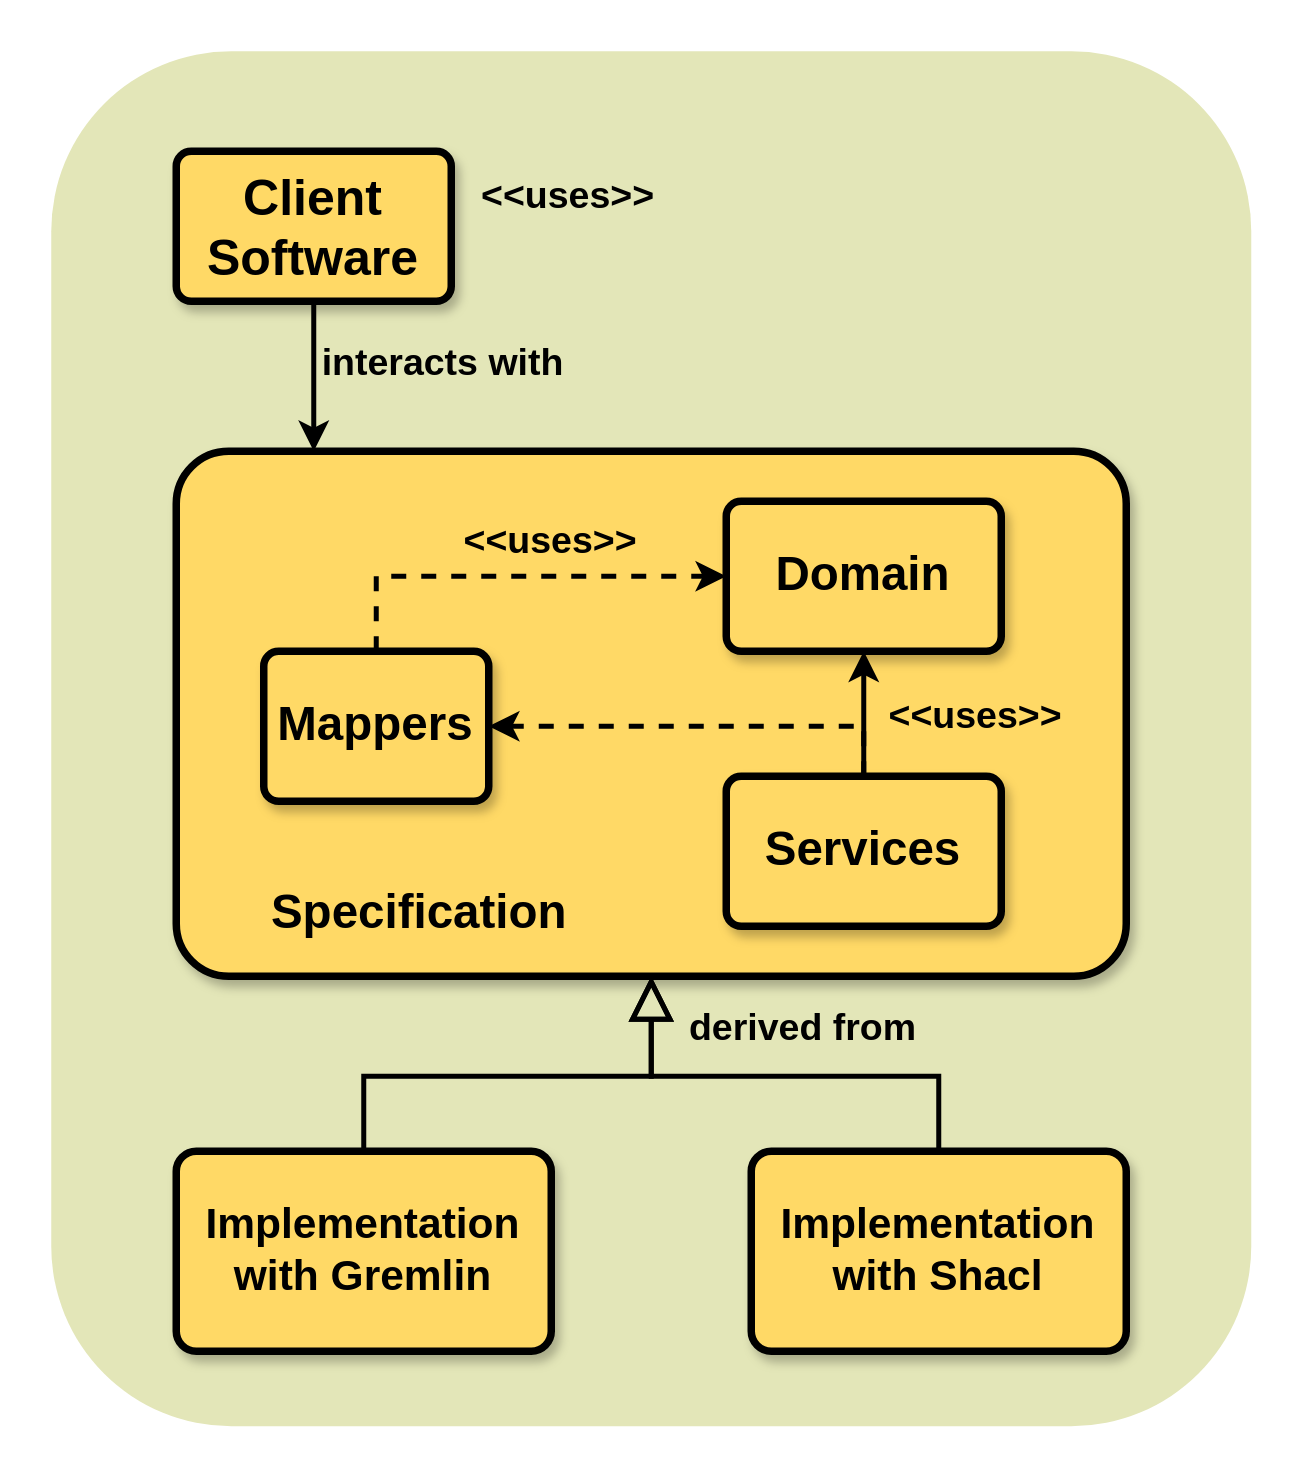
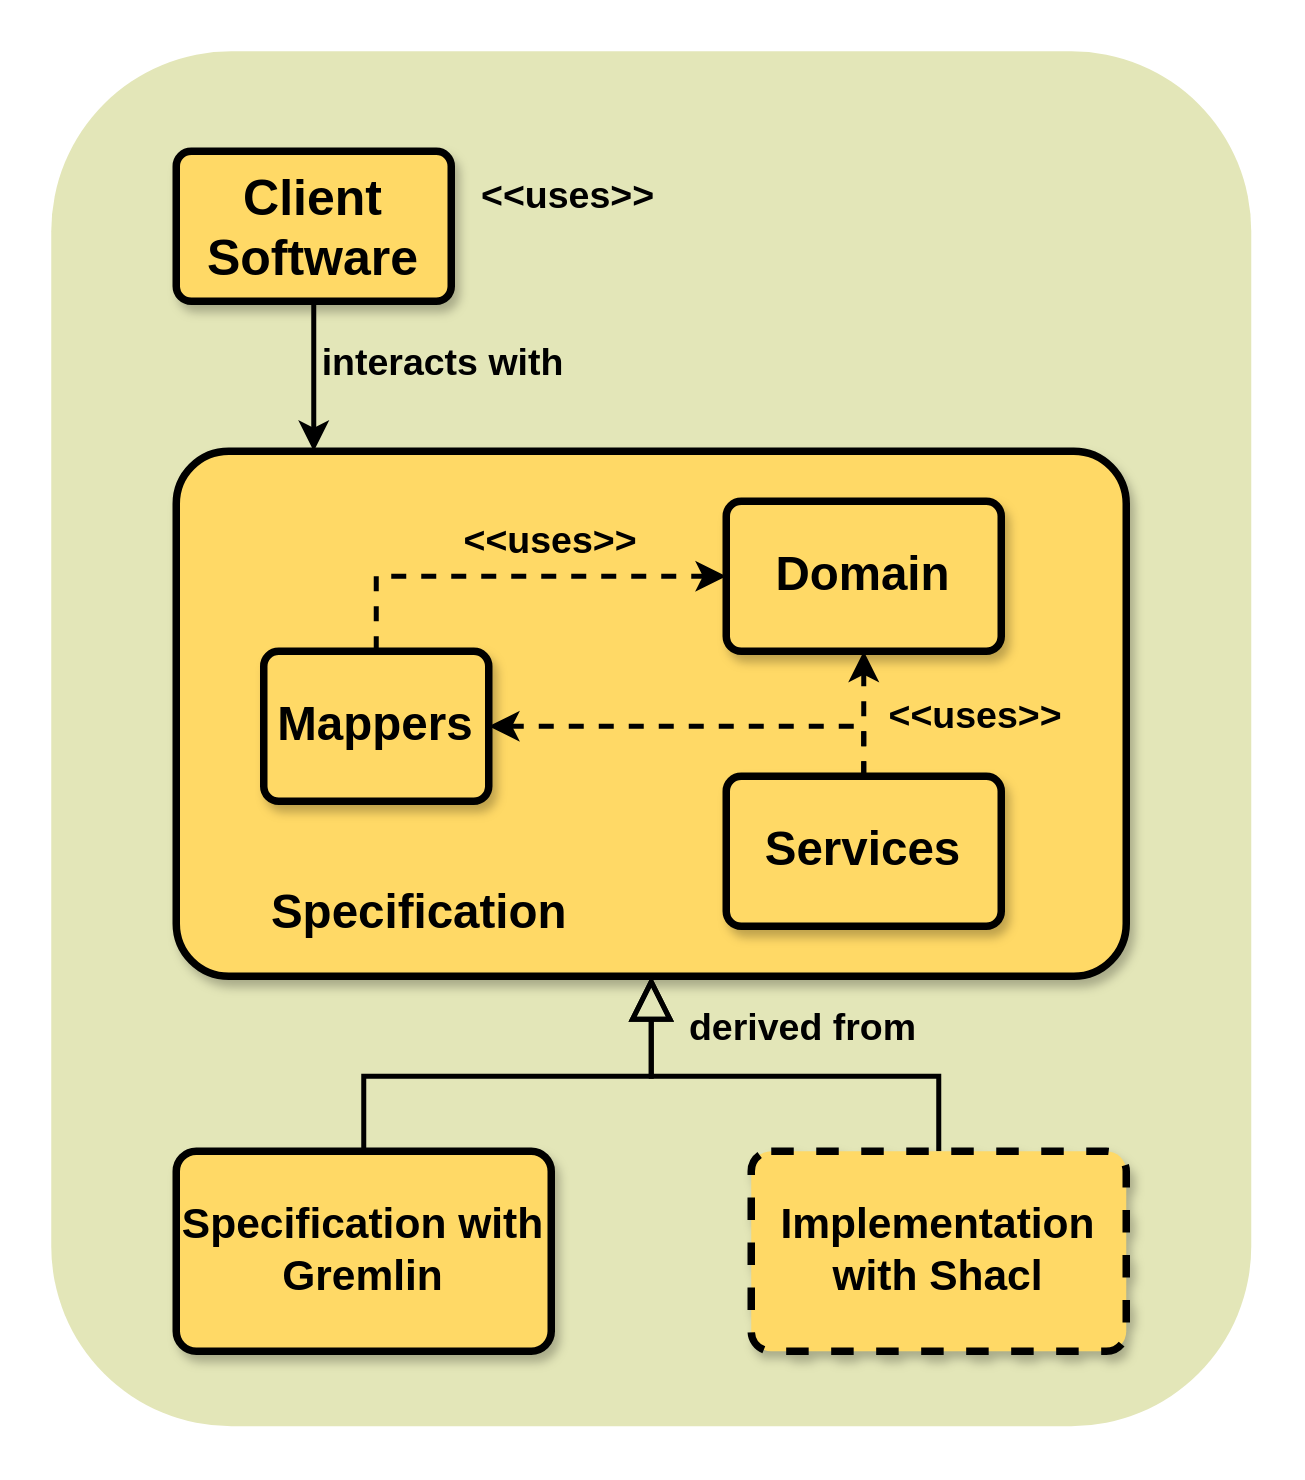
  <mxCell id="0" />
  <mxCell id="1" parent="0" />
  <mxCell id="2" value="" style="rounded=1;whiteSpace=wrap;html=1;shadow=0;sketch=0;strokeColor=none;strokeWidth=4;fillColor=#E3E6B8;gradientColor=none;" vertex="1" parent="1"><mxGeometry x="20" y="20" width="480" height="550" as="geometry" /></mxCell>
  <mxCell id="3" style="edgeStyle=orthogonalEdgeStyle;rounded=0;orthogonalLoop=1;jettySize=auto;html=1;exitX=0.5;exitY=1;exitDx=0;exitDy=0;strokeWidth=2;" edge="1" parent="1" source="4" target="6"><mxGeometry relative="1" as="geometry"><Array as="points"><mxPoint x="125" y="160" /><mxPoint x="125" y="160" /></Array></mxGeometry></mxCell>
  <mxCell id="4" value="&lt;font style=&quot;font-size: 20px;&quot;&gt;&lt;b&gt;Client Software&lt;/b&gt;&lt;/font&gt;" style="rounded=1;arcSize=10;whiteSpace=wrap;html=1;align=center;strokeColor=#000000;strokeWidth=3;fillColor=#FFD966;perimeterSpacing=0;shadow=1;" vertex="1" parent="1"><mxGeometry x="70" y="60" width="110" height="60" as="geometry" /></mxCell>
  <mxCell id="5" value="" style="group" vertex="1" connectable="0" parent="1"><mxGeometry x="70" y="180" width="380" height="210" as="geometry" /></mxCell>
  <mxCell id="6" value="" style="rounded=1;arcSize=10;whiteSpace=wrap;html=1;align=center;strokeColor=#000000;strokeWidth=3;fillColor=#FFD966;perimeterSpacing=0;shadow=1;" vertex="1" parent="5"><mxGeometry width="380" height="210" as="geometry" /></mxCell>
  <mxCell id="7" value="&lt;b&gt;&lt;font style=&quot;font-size: 19px;&quot;&gt;Specification&lt;/font&gt;&lt;/b&gt;" style="text;html=1;strokeColor=none;fillColor=none;align=center;verticalAlign=middle;whiteSpace=wrap;rounded=0;" vertex="1" parent="5"><mxGeometry x="35" y="170" width="125" height="30" as="geometry" /></mxCell>
  <mxCell id="8" value="&lt;font size=&quot;1&quot; style=&quot;&quot;&gt;&lt;b style=&quot;font-size: 19px;&quot;&gt;Mappers&lt;/b&gt;&lt;/font&gt;" style="rounded=1;arcSize=10;whiteSpace=wrap;html=1;align=center;strokeColor=#000000;strokeWidth=3;fillColor=#FFD966;perimeterSpacing=0;shadow=1;" vertex="1" parent="5"><mxGeometry x="35" y="80" width="90" height="60" as="geometry" /></mxCell>
  <mxCell id="9" value="&lt;font size=&quot;1&quot; style=&quot;&quot;&gt;&lt;b style=&quot;font-size: 19px;&quot;&gt;Domain&lt;/b&gt;&lt;/font&gt;" style="rounded=1;arcSize=10;whiteSpace=wrap;html=1;align=center;strokeColor=#000000;strokeWidth=3;fillColor=#FFD966;perimeterSpacing=0;shadow=1;" vertex="1" parent="5"><mxGeometry x="220" y="20" width="110" height="60" as="geometry" /></mxCell>
  <mxCell id="10" style="edgeStyle=orthogonalEdgeStyle;rounded=0;orthogonalLoop=1;jettySize=auto;html=1;exitX=0.5;exitY=0;exitDx=0;exitDy=0;strokeWidth=2;dashed=1;" edge="1" parent="5" source="8" target="9"><mxGeometry relative="1" as="geometry" /></mxCell>
  <mxCell id="11" style="edgeStyle=orthogonalEdgeStyle;rounded=0;orthogonalLoop=1;jettySize=auto;html=1;strokeWidth=2;dashed=1;" edge="1" parent="5" source="13" target="8"><mxGeometry relative="1" as="geometry"><Array as="points"><mxPoint x="275" y="110" /></Array></mxGeometry></mxCell>
- <mxCell id="12" style="edgeStyle=orthogonalEdgeStyle;rounded=0;orthogonalLoop=1;jettySize=auto;html=1;exitX=0.5;exitY=0;exitDx=0;exitDy=0;strokeWidth=2;dashed=0;" edge="1" parent="5" source="13" target="9"><mxGeometry relative="1" as="geometry" /></mxCell>
+ <mxCell id="12" style="edgeStyle=orthogonalEdgeStyle;rounded=0;orthogonalLoop=1;jettySize=auto;html=1;exitX=0.5;exitY=0;exitDx=0;exitDy=0;strokeWidth=2;dashed=1;" edge="1" parent="5" source="13" target="9"><mxGeometry relative="1" as="geometry" /></mxCell>
  <mxCell id="13" value="&lt;font size=&quot;1&quot; style=&quot;&quot;&gt;&lt;b style=&quot;font-size: 19px;&quot;&gt;Services&lt;/b&gt;&lt;/font&gt;" style="rounded=1;arcSize=10;whiteSpace=wrap;html=1;align=center;strokeColor=#000000;strokeWidth=3;fillColor=#FFD966;perimeterSpacing=0;shadow=1;" vertex="1" parent="5"><mxGeometry x="220" y="130" width="110" height="60" as="geometry" /></mxCell>
  <mxCell id="14" value="&lt;b&gt;&lt;font style=&quot;font-size: 15px;&quot;&gt;&amp;lt;&amp;lt;uses&amp;gt;&amp;gt;&lt;/font&gt;&lt;/b&gt;" style="text;html=1;strokeColor=none;fillColor=none;align=center;verticalAlign=middle;whiteSpace=wrap;rounded=0;" vertex="1" parent="5"><mxGeometry x="290" y="90" width="60" height="30" as="geometry" /></mxCell>
  <mxCell id="15" value="&lt;b&gt;&lt;font style=&quot;font-size: 15px;&quot;&gt;&amp;lt;&amp;lt;uses&amp;gt;&amp;gt;&lt;/font&gt;&lt;/b&gt;" style="text;html=1;strokeColor=none;fillColor=none;align=center;verticalAlign=middle;whiteSpace=wrap;rounded=0;" vertex="1" parent="5"><mxGeometry x="120" y="20" width="60" height="30" as="geometry" /></mxCell>
  <mxCell id="16" style="edgeStyle=orthogonalEdgeStyle;rounded=0;orthogonalLoop=1;jettySize=auto;html=1;exitX=0.5;exitY=0;exitDx=0;exitDy=0;endArrow=block;endFill=0;strokeWidth=2;endSize=13;" edge="1" parent="1" source="17" target="6"><mxGeometry relative="1" as="geometry" /></mxCell>
- <mxCell id="17" value="&lt;font size=&quot;1&quot; style=&quot;&quot;&gt;&lt;b style=&quot;font-size: 17px;&quot;&gt;Implementation with Gremlin&lt;/b&gt;&lt;/font&gt;" style="rounded=1;arcSize=10;whiteSpace=wrap;html=1;align=center;strokeColor=#000000;strokeWidth=3;fillColor=#FFD966;perimeterSpacing=0;shadow=1;" vertex="1" parent="1"><mxGeometry x="70" y="460" width="150" height="80" as="geometry" /></mxCell>
+ <mxCell id="17" value="&lt;font size=&quot;1&quot; style=&quot;&quot;&gt;&lt;b style=&quot;font-size: 17px;&quot;&gt;Specification with Gremlin&lt;/b&gt;&lt;/font&gt;" style="rounded=1;arcSize=10;whiteSpace=wrap;html=1;align=center;strokeColor=#000000;strokeWidth=3;fillColor=#FFD966;perimeterSpacing=0;shadow=1;" vertex="1" parent="1"><mxGeometry x="70" y="460" width="150" height="80" as="geometry" /></mxCell>
  <mxCell id="18" style="edgeStyle=orthogonalEdgeStyle;rounded=0;orthogonalLoop=1;jettySize=auto;html=1;exitX=0.5;exitY=0;exitDx=0;exitDy=0;endArrow=block;endFill=0;strokeWidth=2;endSize=13;" edge="1" parent="1" source="19" target="6"><mxGeometry relative="1" as="geometry" /></mxCell>
- <mxCell id="19" value="&lt;font size=&quot;1&quot; style=&quot;&quot;&gt;&lt;b style=&quot;font-size: 17px;&quot;&gt;Implementation with Shacl&lt;/b&gt;&lt;/font&gt;" style="rounded=1;arcSize=10;whiteSpace=wrap;html=1;align=center;strokeColor=#000000;strokeWidth=3;fillColor=#FFD966;perimeterSpacing=0;shadow=1;" vertex="1" parent="1"><mxGeometry x="300" y="460" width="150" height="80" as="geometry" /></mxCell>
+ <mxCell id="19" value="&lt;font size=&quot;1&quot; style=&quot;&quot;&gt;&lt;b style=&quot;font-size: 17px;&quot;&gt;Implementation with Shacl&lt;/b&gt;&lt;/font&gt;" style="rounded=1;arcSize=10;whiteSpace=wrap;html=1;align=center;strokeColor=#000000;strokeWidth=3;fillColor=#FFD966;perimeterSpacing=0;shadow=1;dashed=1;" vertex="1" parent="1"><mxGeometry x="300" y="460" width="150" height="80" as="geometry" /></mxCell>
  <mxCell id="20" value="&lt;b&gt;&lt;font style=&quot;font-size: 15px;&quot;&gt;&amp;lt;&amp;lt;uses&amp;gt;&amp;gt;&lt;/font&gt;&lt;/b&gt;" style="text;html=1;strokeColor=none;fillColor=none;align=center;verticalAlign=middle;whiteSpace=wrap;rounded=0;" vertex="1" parent="1"><mxGeometry x="197" y="62" width="60" height="30" as="geometry" /></mxCell>
  <mxCell id="21" value="&lt;b&gt;&lt;font style=&quot;font-size: 15px;&quot;&gt;interacts with&lt;/font&gt;&lt;/b&gt;" style="text;html=1;strokeColor=none;fillColor=none;align=center;verticalAlign=middle;whiteSpace=wrap;rounded=0;" vertex="1" parent="1"><mxGeometry x="122" y="129" width="110" height="30" as="geometry" /></mxCell>
  <mxCell id="22" value="&lt;b&gt;&lt;font style=&quot;font-size: 15px;&quot;&gt;derived from&lt;/font&gt;&lt;/b&gt;" style="text;html=1;strokeColor=none;fillColor=none;align=center;verticalAlign=middle;whiteSpace=wrap;rounded=0;" vertex="1" parent="1"><mxGeometry x="266" y="395" width="110" height="30" as="geometry" /></mxCell>
